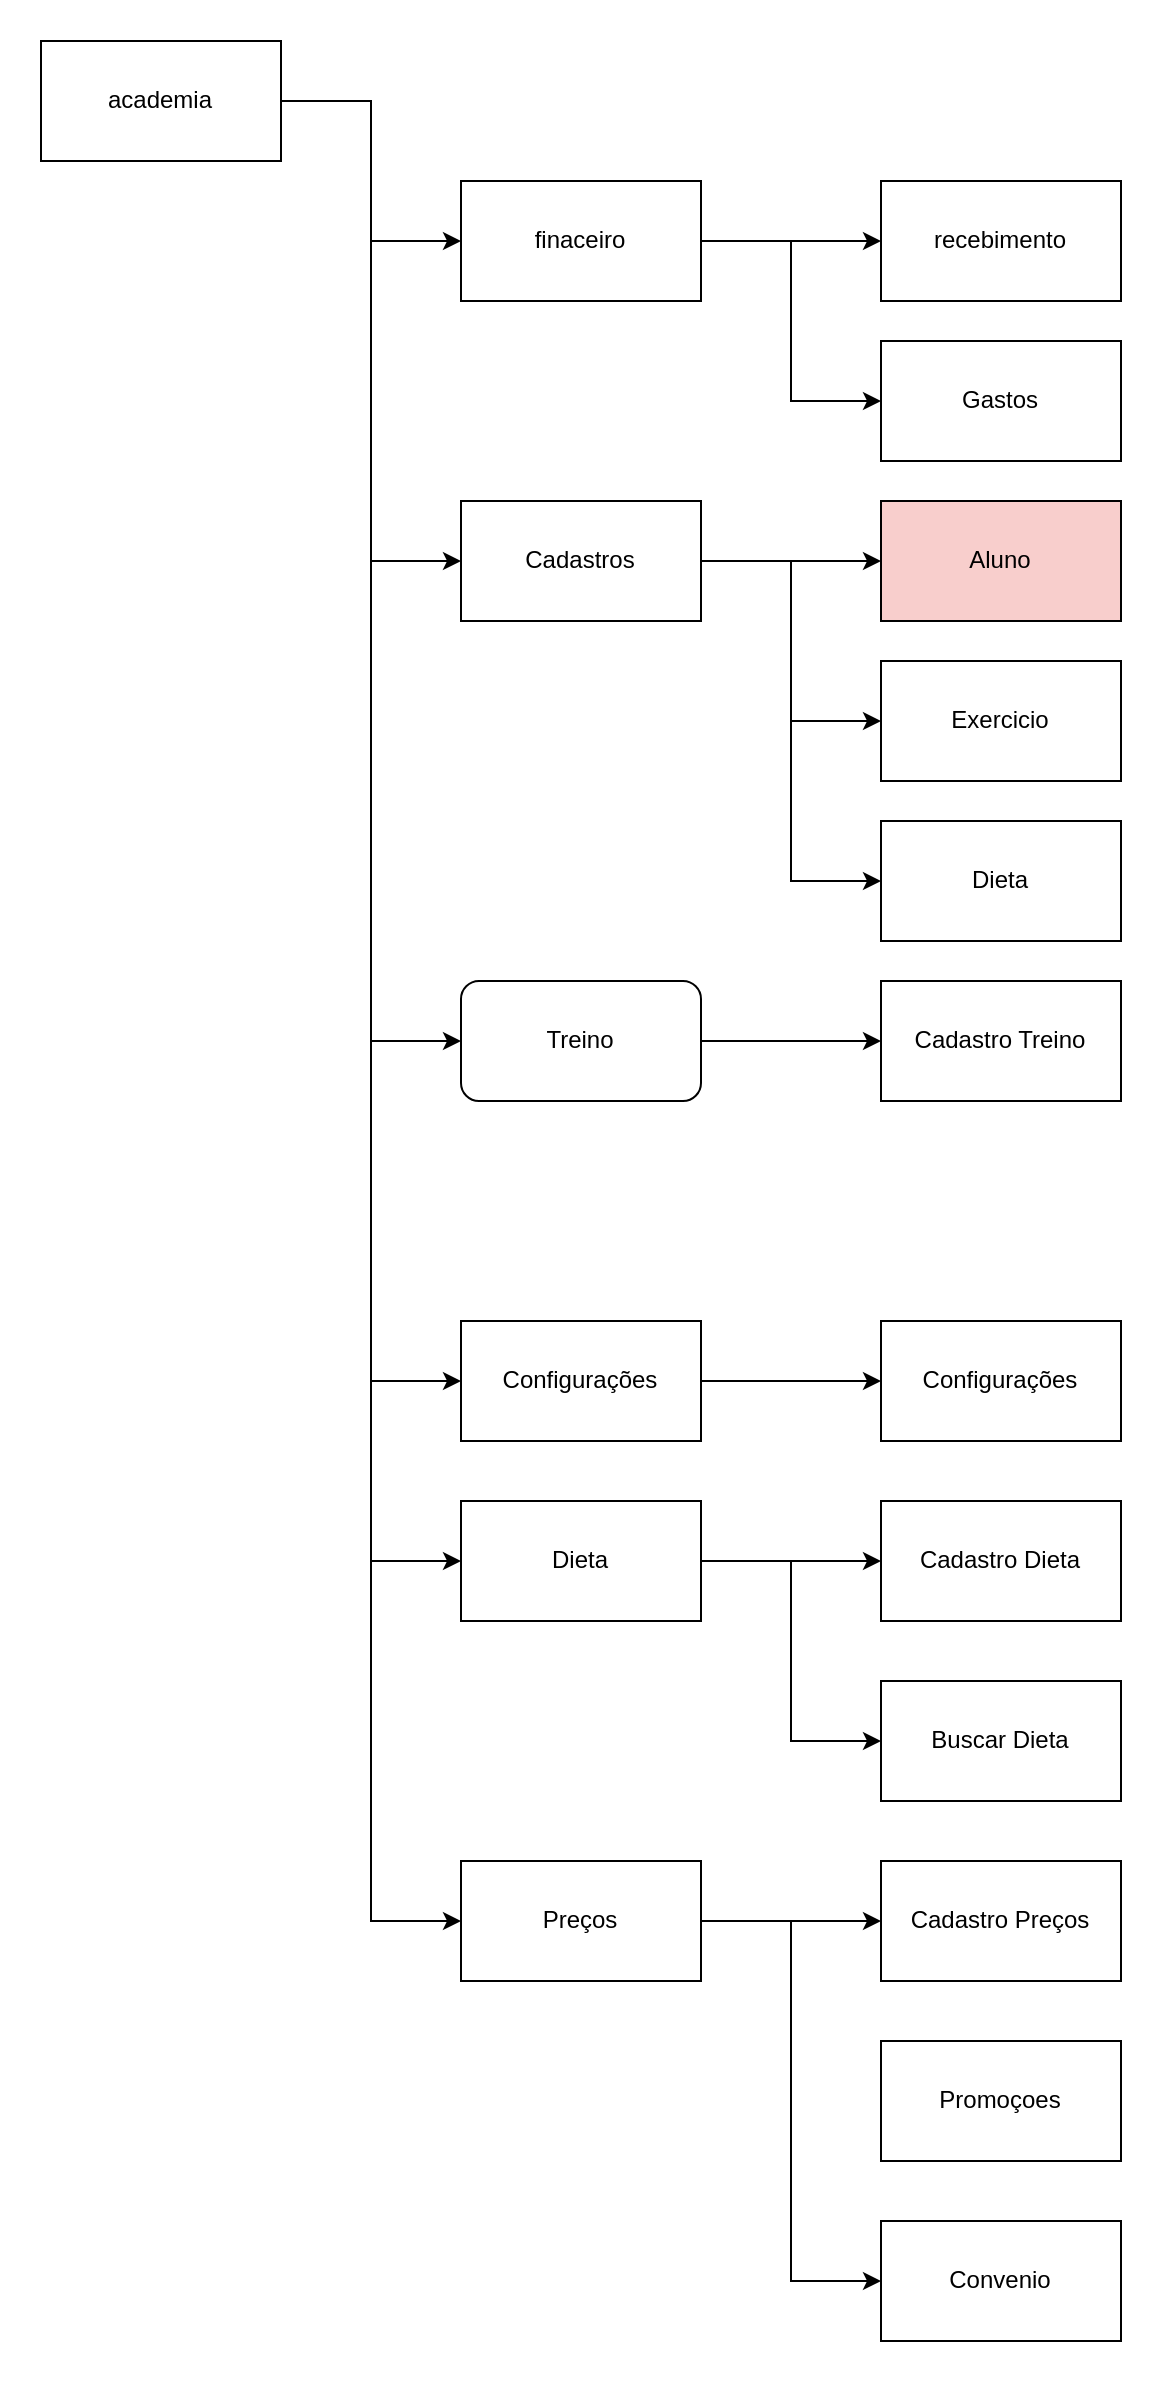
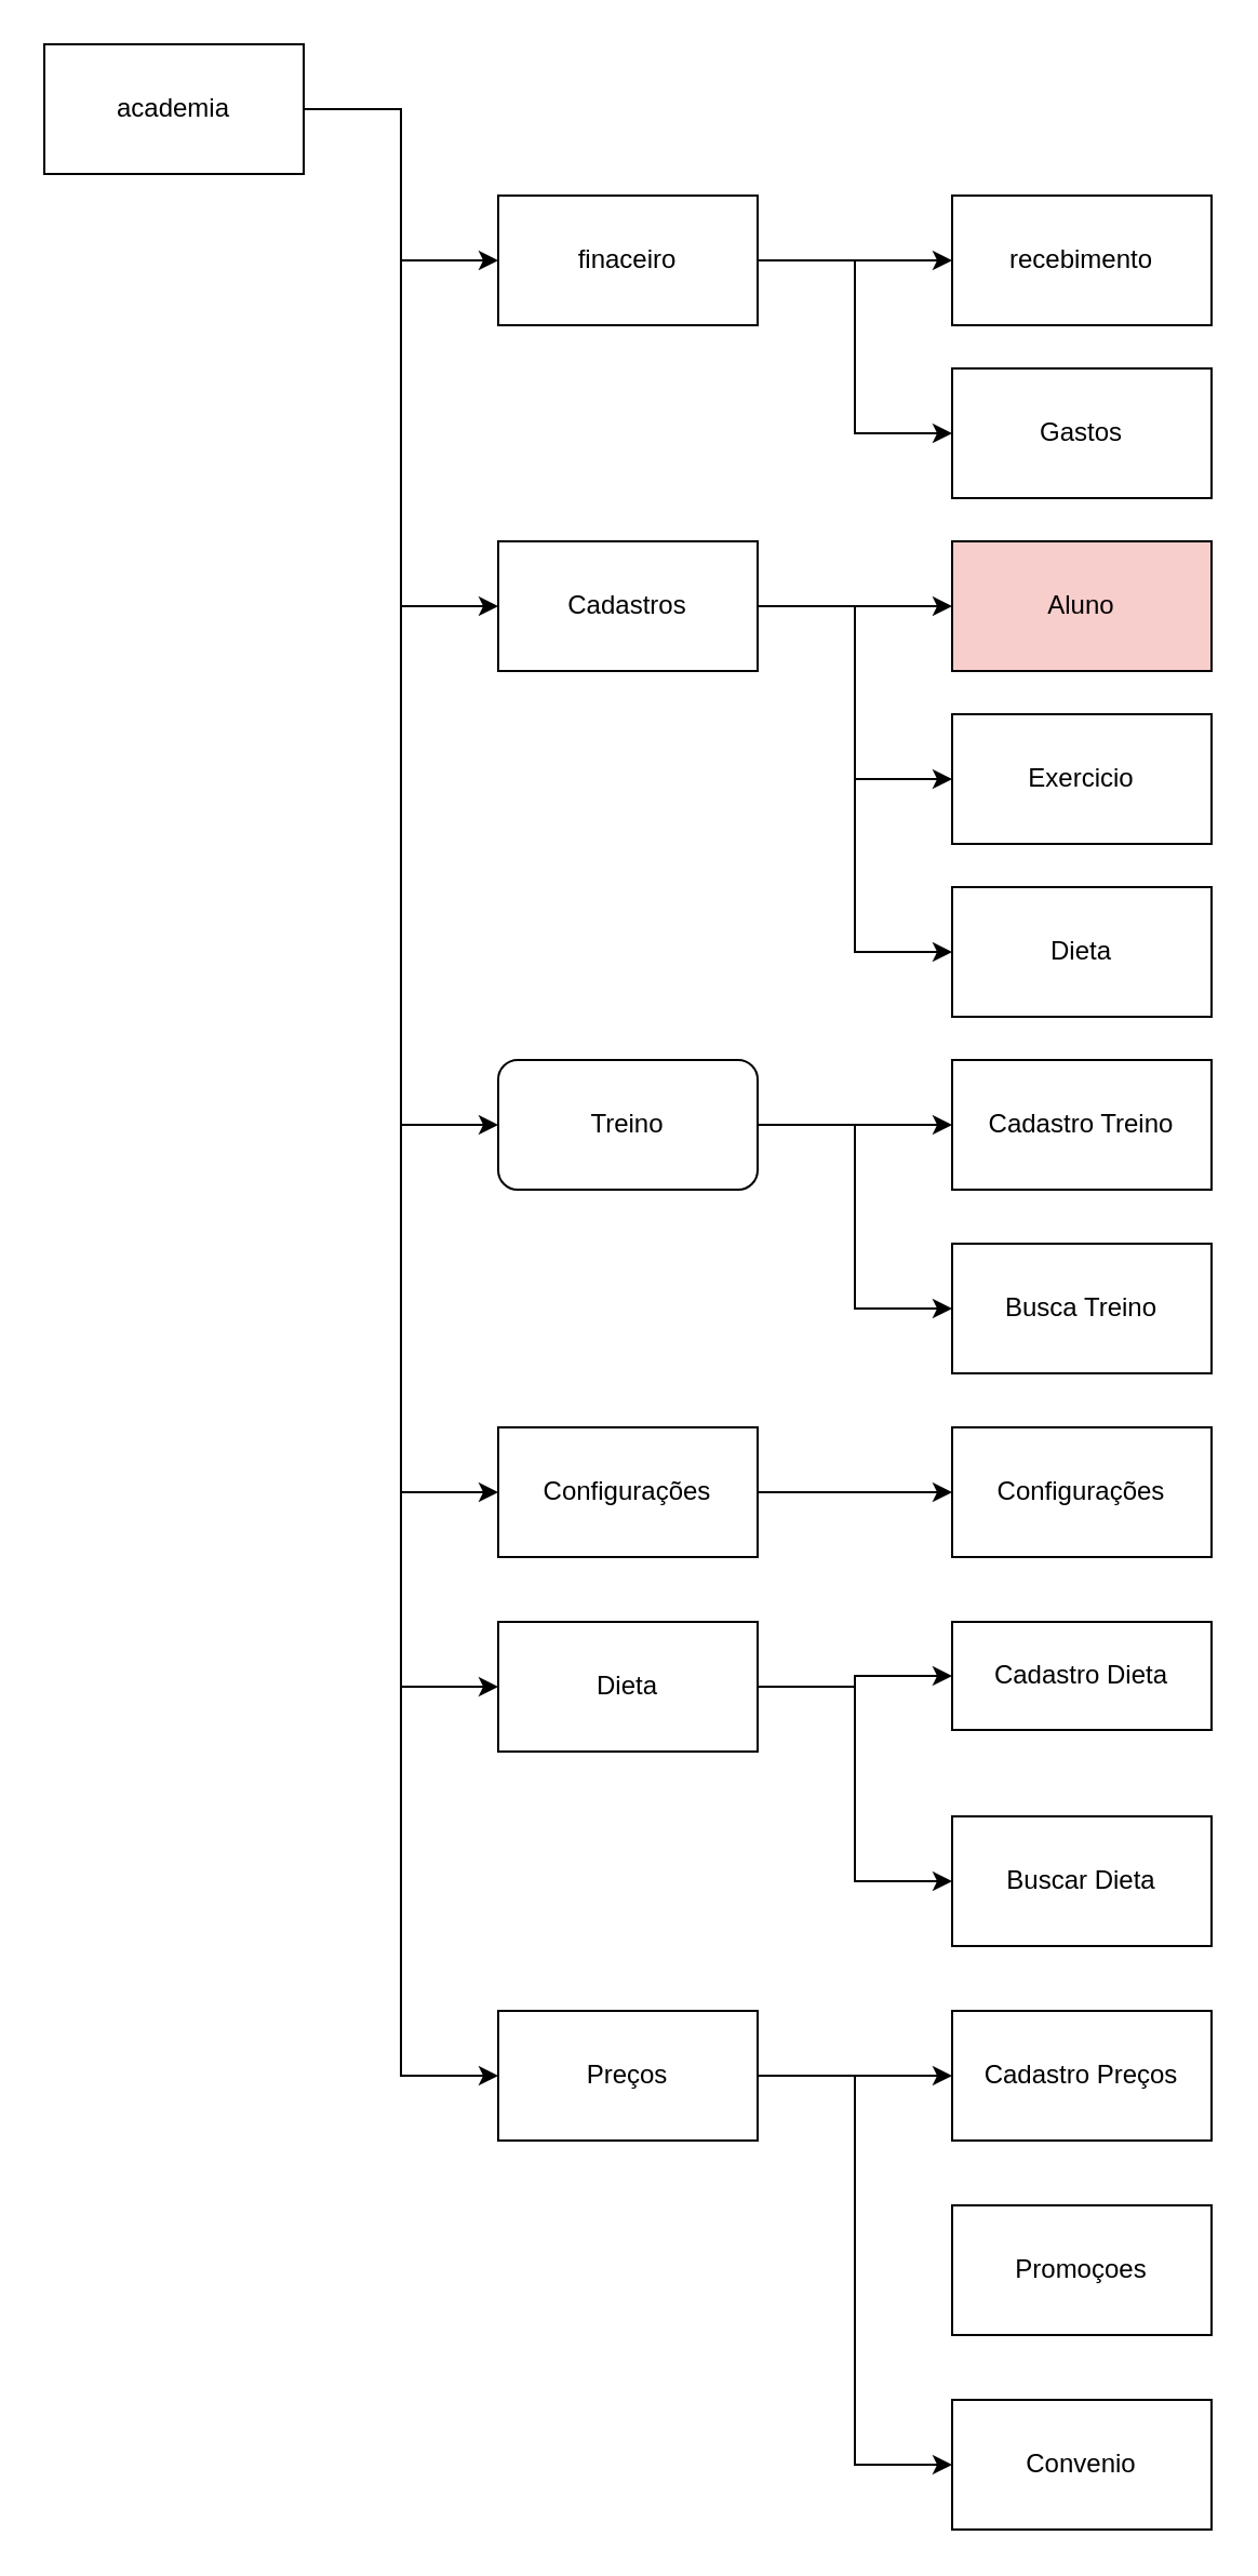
  <mxCell id="0" />
  <mxCell id="1" parent="0" />
  <mxCell id="2" style="edgeStyle=orthogonalEdgeStyle;rounded=0;orthogonalLoop=1;jettySize=auto;html=1;" parent="1" source="4" target="12" edge="1"><mxGeometry relative="1" as="geometry" /></mxCell>
  <mxCell id="3" style="edgeStyle=orthogonalEdgeStyle;rounded=0;orthogonalLoop=1;jettySize=auto;html=1;entryX=0;entryY=0.5;entryDx=0;entryDy=0;" parent="1" source="4" target="13" edge="1"><mxGeometry relative="1" as="geometry" /></mxCell>
  <mxCell id="4" value="finaceiro" style="rounded=0;whiteSpace=wrap;html=1;" parent="1" vertex="1"><mxGeometry x="230" y="90" width="120" height="60" as="geometry" /></mxCell>
  <mxCell id="5" style="edgeStyle=orthogonalEdgeStyle;rounded=0;orthogonalLoop=1;jettySize=auto;html=1;entryX=0;entryY=0.5;entryDx=0;entryDy=0;" parent="1" source="11" target="4" edge="1"><mxGeometry relative="1" as="geometry" /></mxCell>
  <mxCell id="6" style="edgeStyle=orthogonalEdgeStyle;rounded=0;orthogonalLoop=1;jettySize=auto;html=1;entryX=0;entryY=0.5;entryDx=0;entryDy=0;" parent="1" source="11" target="17" edge="1"><mxGeometry relative="1" as="geometry" /></mxCell>
  <mxCell id="7" style="edgeStyle=orthogonalEdgeStyle;rounded=0;orthogonalLoop=1;jettySize=auto;html=1;entryX=0;entryY=0.5;entryDx=0;entryDy=0;" parent="1" source="11" target="23" edge="1"><mxGeometry relative="1" as="geometry" /></mxCell>
  <mxCell id="8" style="edgeStyle=orthogonalEdgeStyle;rounded=0;orthogonalLoop=1;jettySize=auto;html=1;entryX=0;entryY=0.5;entryDx=0;entryDy=0;" parent="1" source="11" target="28" edge="1"><mxGeometry relative="1" as="geometry" /></mxCell>
  <mxCell id="9" style="edgeStyle=orthogonalEdgeStyle;rounded=0;orthogonalLoop=1;jettySize=auto;html=1;entryX=0;entryY=0.5;entryDx=0;entryDy=0;" parent="1" source="11" target="32" edge="1"><mxGeometry relative="1" as="geometry" /></mxCell>
  <mxCell id="10" style="edgeStyle=orthogonalEdgeStyle;rounded=0;orthogonalLoop=1;jettySize=auto;html=1;entryX=0;entryY=0.5;entryDx=0;entryDy=0;" parent="1" source="11" target="37" edge="1"><mxGeometry relative="1" as="geometry" /></mxCell>
  <mxCell id="11" value="academia" style="rounded=0;whiteSpace=wrap;html=1;" parent="1" vertex="1"><mxGeometry width="120" height="60" as="geometry" x="20" y="20" /></mxCell>
  <mxCell id="12" value="recebimento" style="rounded=0;whiteSpace=wrap;html=1;" parent="1" vertex="1"><mxGeometry x="440" y="90" width="120" height="60" as="geometry" /></mxCell>
  <mxCell id="13" value="Gastos" style="rounded=0;whiteSpace=wrap;html=1;" parent="1" vertex="1"><mxGeometry x="440" y="170" width="120" height="60" as="geometry" /></mxCell>
  <mxCell id="14" style="edgeStyle=orthogonalEdgeStyle;rounded=0;orthogonalLoop=1;jettySize=auto;html=1;" parent="1" source="17" target="18" edge="1"><mxGeometry relative="1" as="geometry" /></mxCell>
  <mxCell id="15" style="edgeStyle=orthogonalEdgeStyle;rounded=0;orthogonalLoop=1;jettySize=auto;html=1;entryX=0;entryY=0.5;entryDx=0;entryDy=0;" parent="1" source="17" target="19" edge="1"><mxGeometry relative="1" as="geometry" /></mxCell>
  <mxCell id="16" style="edgeStyle=orthogonalEdgeStyle;rounded=0;orthogonalLoop=1;jettySize=auto;html=1;entryX=0;entryY=0.5;entryDx=0;entryDy=0;" parent="1" source="17" target="20" edge="1"><mxGeometry relative="1" as="geometry" /></mxCell>
  <mxCell id="17" value="Cadastros" style="rounded=0;whiteSpace=wrap;html=1;" parent="1" vertex="1"><mxGeometry x="230" y="250" width="120" height="60" as="geometry" /></mxCell>
  <mxCell id="18" value="Aluno" style="rounded=0;whiteSpace=wrap;html=1;fillColor=#f8cecc;" parent="1" vertex="1"><mxGeometry x="440" y="250" width="120" height="60" as="geometry" /></mxCell>
  <mxCell id="19" value="Exercicio" style="rounded=0;whiteSpace=wrap;html=1;" parent="1" vertex="1"><mxGeometry x="440" y="330" width="120" height="60" as="geometry" /></mxCell>
  <mxCell id="20" value="Dieta" style="rounded=0;whiteSpace=wrap;html=1;" parent="1" vertex="1"><mxGeometry x="440" y="410" width="120" height="60" as="geometry" /></mxCell>
  <mxCell id="21" style="edgeStyle=orthogonalEdgeStyle;rounded=0;orthogonalLoop=1;jettySize=auto;html=1;exitX=1;exitY=0.5;exitDx=0;exitDy=0;" parent="1" source="23" target="24" edge="1"><mxGeometry relative="1" as="geometry" /></mxCell>
+ <mxCell id="22" style="edgeStyle=orthogonalEdgeStyle;rounded=0;orthogonalLoop=1;jettySize=auto;html=1;entryX=0;entryY=0.5;entryDx=0;entryDy=0;" parent="1" source="23" target="25" edge="1"><mxGeometry relative="1" as="geometry" /></mxCell>
  <mxCell id="23" value="Treino" style="whiteSpace=wrap;html=1;rounded=1;" parent="1" vertex="1"><mxGeometry x="230" y="490" width="120" height="60" as="geometry" /></mxCell>
  <mxCell id="24" value="Cadastro Treino" style="rounded=0;whiteSpace=wrap;html=1;" parent="1" vertex="1"><mxGeometry x="440" y="490" width="120" height="60" as="geometry" /></mxCell>
+ <mxCell id="25" value="Busca Treino" style="rounded=0;whiteSpace=wrap;html=1;" parent="1" vertex="1"><mxGeometry x="440" y="575" width="120" height="60" as="geometry" /></mxCell>
  <mxCell id="26" value="&lt;span&gt;Configurações&lt;/span&gt;" style="rounded=0;whiteSpace=wrap;html=1;" parent="1" vertex="1"><mxGeometry x="440" y="660" width="120" height="60" as="geometry" /></mxCell>
  <mxCell id="27" style="edgeStyle=orthogonalEdgeStyle;rounded=0;orthogonalLoop=1;jettySize=auto;html=1;" parent="1" source="28" target="26" edge="1"><mxGeometry relative="1" as="geometry" /></mxCell>
  <mxCell id="28" value="Configurações" style="rounded=0;whiteSpace=wrap;html=1;" parent="1" vertex="1"><mxGeometry x="230" y="660" width="120" height="60" as="geometry" /></mxCell>
- <mxCell id="29" value="Cadastro Dieta" style="rounded=0;whiteSpace=wrap;html=1;" parent="1" vertex="1"><mxGeometry x="440" y="750" width="120" height="60" as="geometry" /></mxCell>
+ <mxCell id="29" value="Cadastro Dieta" style="rounded=0;whiteSpace=wrap;html=1;" parent="1" vertex="1"><mxGeometry x="440" y="750" width="120" height="50" as="geometry" /></mxCell>
  <mxCell id="30" style="edgeStyle=orthogonalEdgeStyle;rounded=0;orthogonalLoop=1;jettySize=auto;html=1;entryX=0;entryY=0.5;entryDx=0;entryDy=0;" parent="1" source="32" target="29" edge="1"><mxGeometry relative="1" as="geometry" /></mxCell>
  <mxCell id="31" style="edgeStyle=orthogonalEdgeStyle;rounded=0;orthogonalLoop=1;jettySize=auto;html=1;entryX=0;entryY=0.5;entryDx=0;entryDy=0;" parent="1" source="32" target="33" edge="1"><mxGeometry relative="1" as="geometry" /></mxCell>
  <mxCell id="32" value="Dieta" style="rounded=0;whiteSpace=wrap;html=1;" parent="1" vertex="1"><mxGeometry x="230" y="750" width="120" height="60" as="geometry" /></mxCell>
  <mxCell id="33" value="Buscar Dieta" style="rounded=0;whiteSpace=wrap;html=1;" parent="1" vertex="1"><mxGeometry x="440" y="840" width="120" height="60" as="geometry" /></mxCell>
  <mxCell id="34" value="Cadastro Preços" style="rounded=0;whiteSpace=wrap;html=1;" parent="1" vertex="1"><mxGeometry x="440" y="930" width="120" height="60" as="geometry" /></mxCell>
  <mxCell id="35" style="edgeStyle=orthogonalEdgeStyle;rounded=0;orthogonalLoop=1;jettySize=auto;html=1;entryX=0;entryY=0.5;entryDx=0;entryDy=0;" parent="1" source="37" target="34" edge="1"><mxGeometry relative="1" as="geometry" /></mxCell>
  <mxCell id="36" style="edgeStyle=orthogonalEdgeStyle;rounded=0;orthogonalLoop=1;jettySize=auto;html=1;entryX=0;entryY=0.5;entryDx=0;entryDy=0;" parent="1" source="37" target="39" edge="1"><mxGeometry relative="1" as="geometry" /></mxCell>
  <mxCell id="37" value="Preços" style="rounded=0;whiteSpace=wrap;html=1;" parent="1" vertex="1"><mxGeometry x="230" y="930" width="120" height="60" as="geometry" /></mxCell>
  <mxCell id="38" value="Promoçoes" style="rounded=0;whiteSpace=wrap;html=1;" parent="1" vertex="1"><mxGeometry x="440" y="1020" width="120" height="60" as="geometry" /></mxCell>
  <mxCell id="39" value="Convenio" style="rounded=0;whiteSpace=wrap;html=1;" parent="1" vertex="1"><mxGeometry x="440" y="1110" width="120" height="60" as="geometry" /></mxCell>
